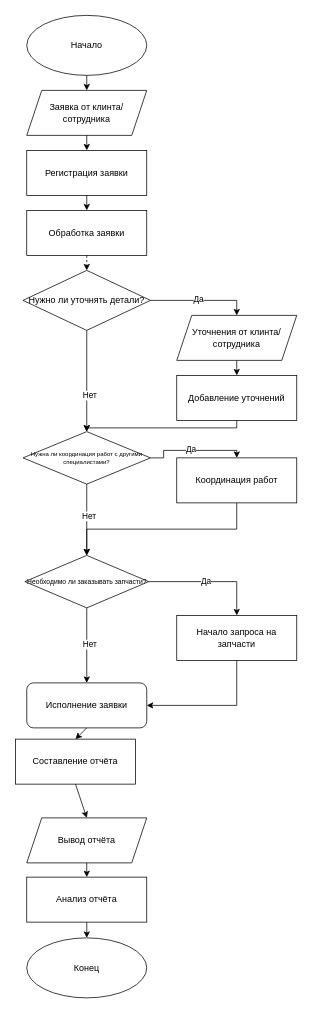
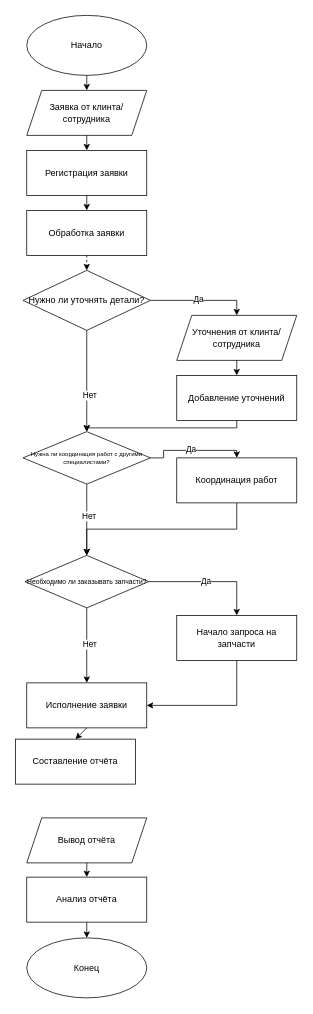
  <mxCell id="0" />
  <mxCell id="1" parent="0" />
  <mxCell id="2" value="Начало" style="ellipse;whiteSpace=wrap;html=1;" vertex="1" parent="1"><mxGeometry x="35" y="20" width="160" height="80" as="geometry" /></mxCell>
  <mxCell id="3" value="Конец" style="ellipse;whiteSpace=wrap;html=1;" vertex="1" parent="1"><mxGeometry x="35" y="1250" width="160" height="80" as="geometry" /></mxCell>
  <mxCell id="4" value="Заявка от клинта/сотрудника" style="shape=parallelogram;perimeter=parallelogramPerimeter;whiteSpace=wrap;html=1;fixedSize=1;" vertex="1" parent="1"><mxGeometry x="35" y="120" width="160" height="60" as="geometry" /></mxCell>
  <mxCell id="5" value="Вывод отчёта" style="shape=parallelogram;perimeter=parallelogramPerimeter;whiteSpace=wrap;html=1;fixedSize=1;" vertex="1" parent="1"><mxGeometry x="35" y="1090" width="160" height="60" as="geometry" /></mxCell>
  <mxCell id="6" value="Регистрация заявки" style="rounded=0;whiteSpace=wrap;html=1;" vertex="1" parent="1"><mxGeometry x="35" y="200" width="160" height="60" as="geometry" /></mxCell>
  <mxCell id="7" value="Обработка заявки" style="rounded=0;whiteSpace=wrap;html=1;" vertex="1" parent="1"><mxGeometry x="35" y="280" width="160" height="60" as="geometry" /></mxCell>
  <mxCell id="8" value="Добавление уточнений" style="rounded=0;whiteSpace=wrap;html=1;" vertex="1" parent="1"><mxGeometry x="235" y="500" width="160" height="60" as="geometry" /></mxCell>
  <mxCell id="9" value="Нужно ли уточнять детали?" style="rhombus;whiteSpace=wrap;html=1;" vertex="1" parent="1"><mxGeometry x="30" y="360" width="170" height="80" as="geometry" /></mxCell>
- <mxCell id="10" value="Исполнение заявки" style="whiteSpace=wrap;html=1;rounded=1;" vertex="1" parent="1"><mxGeometry x="35" y="910" width="160" height="60" as="geometry" /></mxCell>
+ <mxCell id="10" value="Исполнение заявки" style="rounded=0;whiteSpace=wrap;html=1;" vertex="1" parent="1"><mxGeometry x="35" y="910" width="160" height="60" as="geometry" /></mxCell>
  <mxCell id="11" value="&lt;font style=&quot;font-size: 8px;&quot;&gt;Нужна ли координация работ с другими специалистами?&lt;/font&gt;" style="rhombus;whiteSpace=wrap;html=1;fontSize=7;" vertex="1" parent="1"><mxGeometry x="30" y="575" width="170" height="70" as="geometry" /></mxCell>
  <mxCell id="12" value="&lt;font style=&quot;font-size: 9px;&quot;&gt;Необходимо ли заказывать запчасти?&lt;/font&gt;" style="rhombus;whiteSpace=wrap;html=1;" vertex="1" parent="1"><mxGeometry x="32.5" y="740" width="165" height="70" as="geometry" /></mxCell>
  <mxCell id="13" value="Координация работ" style="rounded=0;whiteSpace=wrap;html=1;" vertex="1" parent="1"><mxGeometry x="235" y="610" width="160" height="60" as="geometry" /></mxCell>
  <mxCell id="14" value="Начало запроса на запчасти" style="rounded=0;whiteSpace=wrap;html=1;" vertex="1" parent="1"><mxGeometry x="235" y="820" width="160" height="60" as="geometry" /></mxCell>
  <mxCell id="15" value="Составление отчёта" style="rounded=0;whiteSpace=wrap;html=1;" vertex="1" parent="1"><mxGeometry x="20" y="985" width="160" height="60" as="geometry" /></mxCell>
  <mxCell id="16" value="Уточнения от клинта/сотрудника" style="shape=parallelogram;perimeter=parallelogramPerimeter;whiteSpace=wrap;html=1;fixedSize=1;" vertex="1" parent="1"><mxGeometry x="235" y="420" width="160" height="60" as="geometry" /></mxCell>
  <mxCell id="17" value="Анализ отчёта" style="rounded=0;whiteSpace=wrap;html=1;" vertex="1" parent="1"><mxGeometry x="35" y="1169" width="160" height="60" as="geometry" /></mxCell>
  <mxCell id="18" value="" style="endArrow=classic;html=1;rounded=0;exitX=0.5;exitY=1;exitDx=0;exitDy=0;entryX=0.5;entryY=0;entryDx=0;entryDy=0;" edge="1" parent="1" source="2" target="4"><mxGeometry width="50" height="50" relative="1" as="geometry"><mxPoint x="225" y="120" as="sourcePoint" /><mxPoint x="275" y="70" as="targetPoint" /></mxGeometry></mxCell>
  <mxCell id="19" value="" style="endArrow=classic;html=1;rounded=0;exitX=0.5;exitY=1;exitDx=0;exitDy=0;entryX=0.5;entryY=0;entryDx=0;entryDy=0;" edge="1" parent="1" source="4" target="6"><mxGeometry width="50" height="50" relative="1" as="geometry"><mxPoint x="245" y="190" as="sourcePoint" /><mxPoint x="295" y="140" as="targetPoint" /></mxGeometry></mxCell>
  <mxCell id="20" value="" style="endArrow=classic;html=1;rounded=0;exitX=0.5;exitY=1;exitDx=0;exitDy=0;entryX=0.5;entryY=0;entryDx=0;entryDy=0;" edge="1" parent="1" source="6" target="7"><mxGeometry width="50" height="50" relative="1" as="geometry"><mxPoint x="235" y="300" as="sourcePoint" /><mxPoint x="285" y="250" as="targetPoint" /></mxGeometry></mxCell>
  <mxCell id="21" value="" style="endArrow=classic;html=1;rounded=0;exitX=0.5;exitY=1;exitDx=0;exitDy=0;entryX=0.5;entryY=0;entryDx=0;entryDy=0;dashed=1;" edge="1" parent="1" source="7" target="9"><mxGeometry width="50" height="50" relative="1" as="geometry"><mxPoint x="295" y="360" as="sourcePoint" /><mxPoint x="345" y="310" as="targetPoint" /></mxGeometry></mxCell>
  <mxCell id="22" value="" style="endArrow=classic;html=1;rounded=0;exitX=1;exitY=0.5;exitDx=0;exitDy=0;entryX=0.5;entryY=0;entryDx=0;entryDy=0;edgeStyle=orthogonalEdgeStyle;" edge="1" parent="1" source="9" target="16"><mxGeometry width="50" height="50" relative="1" as="geometry"><mxPoint x="215" y="400" as="sourcePoint" /><mxPoint x="265" y="350" as="targetPoint" /></mxGeometry></mxCell>
  <mxCell id="23" value="Да" style="edgeLabel;html=1;align=center;verticalAlign=middle;resizable=0;points=[];" vertex="1" connectable="0" parent="22"><mxGeometry x="-0.07" y="2" relative="1" as="geometry"><mxPoint as="offset" /></mxGeometry></mxCell>
  <mxCell id="24" value="" style="endArrow=classic;html=1;rounded=0;exitX=0.5;exitY=1;exitDx=0;exitDy=0;entryX=0.5;entryY=0;entryDx=0;entryDy=0;" edge="1" parent="1" source="9" target="11"><mxGeometry width="50" height="50" relative="1" as="geometry"><mxPoint x="115" y="540" as="sourcePoint" /><mxPoint x="165" y="490" as="targetPoint" /></mxGeometry></mxCell>
  <mxCell id="25" value="Нет" style="edgeLabel;html=1;align=center;verticalAlign=middle;resizable=0;points=[];" vertex="1" connectable="0" parent="24"><mxGeometry x="0.28" y="3" relative="1" as="geometry"><mxPoint as="offset" /></mxGeometry></mxCell>
  <mxCell id="26" value="" style="endArrow=classic;html=1;rounded=0;exitX=0.5;exitY=1;exitDx=0;exitDy=0;entryX=0.5;entryY=0;entryDx=0;entryDy=0;" edge="1" parent="1" source="16" target="8"><mxGeometry width="50" height="50" relative="1" as="geometry"><mxPoint x="465" y="560" as="sourcePoint" /><mxPoint x="515" y="510" as="targetPoint" /></mxGeometry></mxCell>
  <mxCell id="27" value="" style="endArrow=classic;html=1;rounded=0;exitX=0.5;exitY=1;exitDx=0;exitDy=0;entryX=0.5;entryY=0;entryDx=0;entryDy=0;edgeStyle=orthogonalEdgeStyle;" edge="1" parent="1" source="8" target="11"><mxGeometry width="50" height="50" relative="1" as="geometry"><mxPoint x="210" y="410" as="sourcePoint" /><mxPoint x="325" y="430" as="targetPoint" /><Array as="points"><mxPoint x="315" y="570" /><mxPoint x="115" y="570" /></Array></mxGeometry></mxCell>
  <mxCell id="28" value="" style="endArrow=classic;html=1;rounded=0;exitX=1;exitY=0.5;exitDx=0;exitDy=0;entryX=0.5;entryY=0;entryDx=0;entryDy=0;edgeStyle=orthogonalEdgeStyle;" edge="1" parent="1" source="11" target="13"><mxGeometry width="50" height="50" relative="1" as="geometry"><mxPoint x="200" y="610" as="sourcePoint" /><mxPoint x="315" y="630" as="targetPoint" /></mxGeometry></mxCell>
  <mxCell id="29" value="Да" style="edgeLabel;html=1;align=center;verticalAlign=middle;resizable=0;points=[];" vertex="1" connectable="0" parent="28"><mxGeometry x="-0.07" y="2" relative="1" as="geometry"><mxPoint as="offset" /></mxGeometry></mxCell>
  <mxCell id="30" value="" style="endArrow=classic;html=1;rounded=0;exitX=1;exitY=0.5;exitDx=0;exitDy=0;entryX=0.5;entryY=0;entryDx=0;entryDy=0;edgeStyle=orthogonalEdgeStyle;" edge="1" parent="1" source="12" target="14"><mxGeometry width="50" height="50" relative="1" as="geometry"><mxPoint x="200" y="770" as="sourcePoint" /><mxPoint x="315" y="810" as="targetPoint" /></mxGeometry></mxCell>
  <mxCell id="31" value="Да" style="edgeLabel;html=1;align=center;verticalAlign=middle;resizable=0;points=[];" vertex="1" connectable="0" parent="30"><mxGeometry x="-0.07" y="2" relative="1" as="geometry"><mxPoint as="offset" /></mxGeometry></mxCell>
  <mxCell id="32" value="" style="endArrow=classic;html=1;rounded=0;exitX=0.5;exitY=1;exitDx=0;exitDy=0;entryX=0.5;entryY=0;entryDx=0;entryDy=0;" edge="1" parent="1" source="11" target="12"><mxGeometry width="50" height="50" relative="1" as="geometry"><mxPoint x="135" y="730" as="sourcePoint" /><mxPoint x="185" y="680" as="targetPoint" /></mxGeometry></mxCell>
  <mxCell id="33" value="Нет" style="edgeLabel;html=1;align=center;verticalAlign=middle;resizable=0;points=[];" vertex="1" connectable="0" parent="32"><mxGeometry x="-0.12" y="2" relative="1" as="geometry"><mxPoint as="offset" /></mxGeometry></mxCell>
  <mxCell id="34" value="" style="endArrow=classic;html=1;rounded=0;exitX=0.5;exitY=1;exitDx=0;exitDy=0;entryX=0.5;entryY=0;entryDx=0;entryDy=0;edgeStyle=orthogonalEdgeStyle;" edge="1" parent="1" source="13" target="12"><mxGeometry width="50" height="50" relative="1" as="geometry"><mxPoint x="405" y="750" as="sourcePoint" /><mxPoint x="455" y="700" as="targetPoint" /></mxGeometry></mxCell>
  <mxCell id="35" value="" style="endArrow=classic;html=1;rounded=0;exitX=0.5;exitY=1;exitDx=0;exitDy=0;entryX=0.5;entryY=0;entryDx=0;entryDy=0;" edge="1" parent="1" source="12" target="10"><mxGeometry width="50" height="50" relative="1" as="geometry"><mxPoint x="155" y="880" as="sourcePoint" /><mxPoint x="205" y="830" as="targetPoint" /></mxGeometry></mxCell>
  <mxCell id="36" value="Нет" style="edgeLabel;html=1;align=center;verticalAlign=middle;resizable=0;points=[];" vertex="1" connectable="0" parent="35"><mxGeometry x="-0.036" y="3" relative="1" as="geometry"><mxPoint as="offset" /></mxGeometry></mxCell>
  <mxCell id="37" value="" style="endArrow=classic;html=1;rounded=0;exitX=0.5;exitY=1;exitDx=0;exitDy=0;entryX=1;entryY=0.5;entryDx=0;entryDy=0;edgeStyle=orthogonalEdgeStyle;" edge="1" parent="1" source="14" target="10"><mxGeometry width="50" height="50" relative="1" as="geometry"><mxPoint x="355" y="970" as="sourcePoint" /><mxPoint x="405" y="920" as="targetPoint" /></mxGeometry></mxCell>
  <mxCell id="38" value="" style="endArrow=classic;html=1;rounded=0;exitX=0.5;exitY=1;exitDx=0;exitDy=0;entryX=0.5;entryY=0;entryDx=0;entryDy=0;" edge="1" parent="1" source="10" target="15"><mxGeometry width="50" height="50" relative="1" as="geometry"><mxPoint x="245" y="1030" as="sourcePoint" /><mxPoint x="295" y="980" as="targetPoint" /></mxGeometry></mxCell>
- <mxCell id="39" value="" style="endArrow=classic;html=1;rounded=0;exitX=0.5;exitY=1;exitDx=0;exitDy=0;entryX=0.5;entryY=0;entryDx=0;entryDy=0;" edge="1" parent="1" source="15" target="5"><mxGeometry width="50" height="50" relative="1" as="geometry"><mxPoint x="275" y="1140" as="sourcePoint" /><mxPoint x="325" y="1090" as="targetPoint" /></mxGeometry></mxCell>
  <mxCell id="40" value="" style="endArrow=classic;html=1;rounded=0;exitX=0.5;exitY=1;exitDx=0;exitDy=0;entryX=0.5;entryY=0;entryDx=0;entryDy=0;" edge="1" parent="1" source="5" target="17"><mxGeometry width="50" height="50" relative="1" as="geometry"><mxPoint x="245" y="1150" as="sourcePoint" /><mxPoint x="295" y="1100" as="targetPoint" /></mxGeometry></mxCell>
  <mxCell id="41" value="" style="endArrow=classic;html=1;rounded=0;exitX=0.5;exitY=1;exitDx=0;exitDy=0;entryX=0.5;entryY=0;entryDx=0;entryDy=0;" edge="1" parent="1" source="17" target="3"><mxGeometry width="50" height="50" relative="1" as="geometry"><mxPoint x="235" y="1270" as="sourcePoint" /><mxPoint x="285" y="1220" as="targetPoint" /></mxGeometry></mxCell>
